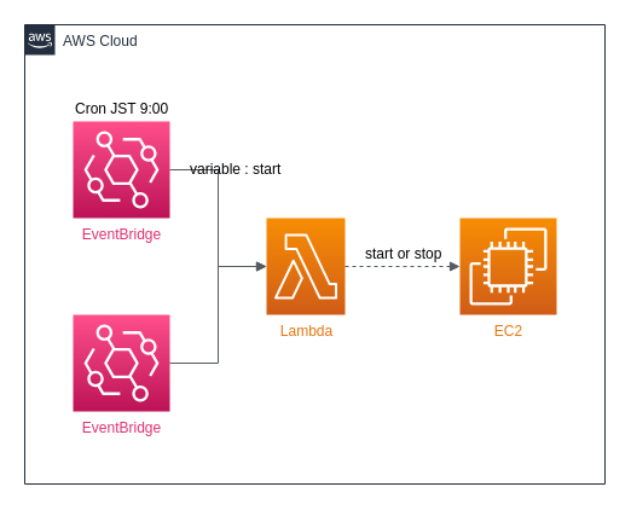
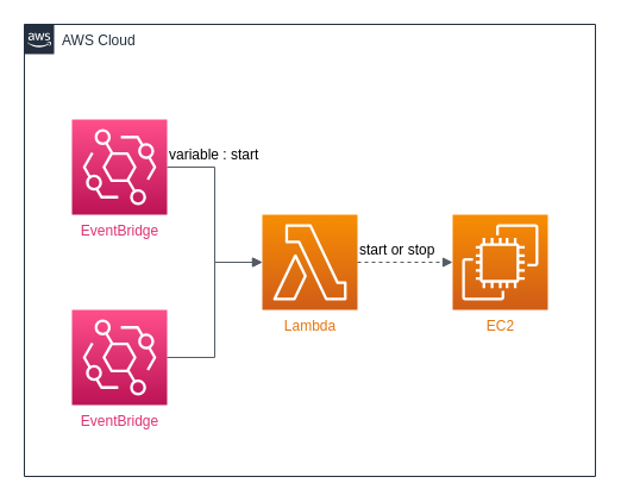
  <mxCell id="0" />
  <mxCell id="1" parent="0" />
  <mxCell id="2" value="AWS Cloud" style="points=[[0,0],[0.25,0],[0.5,0],[0.75,0],[1,0],[1,0.25],[1,0.5],[1,0.75],[1,1],[0.75,1],[0.5,1],[0.25,1],[0,1],[0,0.75],[0,0.5],[0,0.25]];outlineConnect=0;gradientColor=none;html=1;whiteSpace=wrap;fontSize=12;fontStyle=0;container=1;pointerEvents=0;collapsible=0;recursiveResize=0;shape=mxgraph.aws4.group;grIcon=mxgraph.aws4.group_aws_cloud_alt;strokeColor=#232F3E;fillColor=none;verticalAlign=top;align=left;spacingLeft=30;fontColor=#232F3E;dashed=0;" parent="1" vertex="1"><mxGeometry x="20" y="20" width="480" height="380" as="geometry" /></mxCell>
  <mxCell id="3" value="&lt;font color=&quot;#de3171&quot;&gt;EventBridge&lt;/font&gt;" style="sketch=0;points=[[0,0,0],[0.25,0,0],[0.5,0,0],[0.75,0,0],[1,0,0],[0,1,0],[0.25,1,0],[0.5,1,0],[0.75,1,0],[1,1,0],[0,0.25,0],[0,0.5,0],[0,0.75,0],[1,0.25,0],[1,0.5,0],[1,0.75,0]];outlineConnect=0;fontColor=#232F3E;gradientColor=#FF4F8B;gradientDirection=north;fillColor=#BC1356;strokeColor=#ffffff;dashed=0;verticalLabelPosition=bottom;verticalAlign=top;align=center;html=1;fontSize=12;fontStyle=0;aspect=fixed;shape=mxgraph.aws4.resourceIcon;resIcon=mxgraph.aws4.eventbridge;" parent="2" vertex="1"><mxGeometry x="40" y="80" width="80" height="80" as="geometry" /></mxCell>
- <mxCell id="4" value="&lt;font color=&quot;#e4750e&quot;&gt;Lambda&lt;/font&gt;" style="sketch=0;points=[[0,0,0],[0.25,0,0],[0.5,0,0],[0.75,0,0],[1,0,0],[0,1,0],[0.25,1,0],[0.5,1,0],[0.75,1,0],[1,1,0],[0,0.25,0],[0,0.5,0],[0,0.75,0],[1,0.25,0],[1,0.5,0],[1,0.75,0]];outlineConnect=0;fontColor=#232F3E;gradientColor=#F78E04;gradientDirection=north;fillColor=#D05C17;strokeColor=#ffffff;dashed=0;verticalLabelPosition=bottom;verticalAlign=top;align=center;html=1;fontSize=12;fontStyle=0;aspect=fixed;shape=mxgraph.aws4.resourceIcon;resIcon=mxgraph.aws4.lambda;" parent="2" vertex="1"><mxGeometry x="200" y="160" width="65" height="80" as="geometry" /></mxCell>
+ <mxCell id="4" value="&lt;font color=&quot;#e4750e&quot;&gt;Lambda&lt;/font&gt;" style="sketch=0;points=[[0,0,0],[0.25,0,0],[0.5,0,0],[0.75,0,0],[1,0,0],[0,1,0],[0.25,1,0],[0.5,1,0],[0.75,1,0],[1,1,0],[0,0.25,0],[0,0.5,0],[0,0.75,0],[1,0.25,0],[1,0.5,0],[1,0.75,0]];outlineConnect=0;fontColor=#232F3E;gradientColor=#F78E04;gradientDirection=north;fillColor=#D05C17;strokeColor=#ffffff;dashed=0;verticalLabelPosition=bottom;verticalAlign=top;align=center;html=1;fontSize=12;fontStyle=0;aspect=fixed;shape=mxgraph.aws4.resourceIcon;resIcon=mxgraph.aws4.lambda;" parent="2" vertex="1"><mxGeometry x="200" y="160" width="80" height="80" as="geometry" /></mxCell>
  <mxCell id="5" value="&lt;font color=&quot;#e5770d&quot;&gt;EC2&lt;/font&gt;" style="sketch=0;points=[[0,0,0],[0.25,0,0],[0.5,0,0],[0.75,0,0],[1,0,0],[0,1,0],[0.25,1,0],[0.5,1,0],[0.75,1,0],[1,1,0],[0,0.25,0],[0,0.5,0],[0,0.75,0],[1,0.25,0],[1,0.5,0],[1,0.75,0]];outlineConnect=0;fontColor=#232F3E;gradientColor=#F78E04;gradientDirection=north;fillColor=#D05C17;strokeColor=#ffffff;dashed=0;verticalLabelPosition=bottom;verticalAlign=top;align=center;html=1;fontSize=12;fontStyle=0;aspect=fixed;shape=mxgraph.aws4.resourceIcon;resIcon=mxgraph.aws4.ec2;" parent="2" vertex="1"><mxGeometry x="360" y="160" width="80" height="80" as="geometry" /></mxCell>
  <mxCell id="6" value="&lt;font color=&quot;#de3171&quot;&gt;EventBridge&lt;/font&gt;" style="sketch=0;points=[[0,0,0],[0.25,0,0],[0.5,0,0],[0.75,0,0],[1,0,0],[0,1,0],[0.25,1,0],[0.5,1,0],[0.75,1,0],[1,1,0],[0,0.25,0],[0,0.5,0],[0,0.75,0],[1,0.25,0],[1,0.5,0],[1,0.75,0]];outlineConnect=0;fontColor=#232F3E;gradientColor=#FF4F8B;gradientDirection=north;fillColor=#BC1356;strokeColor=#ffffff;dashed=0;verticalLabelPosition=bottom;verticalAlign=top;align=center;html=1;fontSize=12;fontStyle=0;aspect=fixed;shape=mxgraph.aws4.resourceIcon;resIcon=mxgraph.aws4.eventbridge;" parent="2" vertex="1"><mxGeometry x="40" y="240" width="80" height="80" as="geometry" /></mxCell>
  <mxCell id="7" value="" style="edgeStyle=orthogonalEdgeStyle;html=1;endArrow=block;elbow=vertical;startArrow=none;endFill=1;strokeColor=#545B64;rounded=0;fontColor=#e5770d;exitX=1;exitY=0.5;exitDx=0;exitDy=0;exitPerimeter=0;" parent="2" source="3" target="4" edge="1"><mxGeometry width="100" relative="1" as="geometry"><mxPoint x="190" y="70" as="sourcePoint" /><mxPoint x="290" y="70" as="targetPoint" /></mxGeometry></mxCell>
  <mxCell id="8" value="" style="edgeStyle=orthogonalEdgeStyle;html=1;endArrow=block;elbow=vertical;startArrow=none;endFill=1;strokeColor=#545B64;rounded=0;fontColor=#e5770d;exitX=1;exitY=0.5;exitDx=0;exitDy=0;exitPerimeter=0;entryX=0;entryY=0.5;entryDx=0;entryDy=0;entryPerimeter=0;" parent="2" source="6" target="4" edge="1"><mxGeometry width="100" relative="1" as="geometry"><mxPoint x="180" y="330" as="sourcePoint" /><mxPoint x="280" y="330" as="targetPoint" /></mxGeometry></mxCell>
  <mxCell id="9" value="" style="edgeStyle=orthogonalEdgeStyle;html=1;endArrow=block;elbow=vertical;startArrow=none;endFill=1;strokeColor=#545B64;rounded=0;fontColor=#e5770d;entryX=0;entryY=0.5;entryDx=0;entryDy=0;entryPerimeter=0;exitX=1;exitY=0.5;exitDx=0;exitDy=0;exitPerimeter=0;dashed=1;" parent="2" source="4" target="5" edge="1"><mxGeometry width="100" relative="1" as="geometry"><mxPoint x="250" y="300" as="sourcePoint" /><mxPoint x="350" y="300" as="targetPoint" /></mxGeometry></mxCell>
- <mxCell id="10" value="&lt;font color=&quot;#000000&quot;&gt;Cron JST 9:00&lt;/font&gt;" style="rounded=0;whiteSpace=wrap;html=1;fontColor=#e5770d;fillColor=none;strokeColor=none;align=left;" parent="2" vertex="1"><mxGeometry x="40" y="60" width="100" height="20" as="geometry" /></mxCell>
- <mxCell id="11" value="&lt;font color=&quot;#000000&quot;&gt;variable : start&lt;/font&gt;" style="rounded=0;whiteSpace=wrap;html=1;fontColor=#e5770d;fillColor=none;strokeColor=none;align=left;" parent="2" vertex="1"><mxGeometry x="135" y="110" width="100" height="20" as="geometry" /></mxCell>
+ <mxCell id="11" value="&lt;font color=&quot;#000000&quot;&gt;variable : start&lt;/font&gt;" style="rounded=0;whiteSpace=wrap;html=1;fontColor=#e5770d;fillColor=none;strokeColor=none;align=left;" parent="2" vertex="1"><mxGeometry x="120" y="100" width="100" height="20" as="geometry" /></mxCell>
  <mxCell id="12" value="&lt;font color=&quot;#000000&quot;&gt;start or stop&lt;/font&gt;" style="rounded=0;whiteSpace=wrap;html=1;fontColor=#e5770d;fillColor=none;strokeColor=none;align=left;" parent="2" vertex="1"><mxGeometry x="280" y="180" width="100" height="20" as="geometry" /></mxCell>
